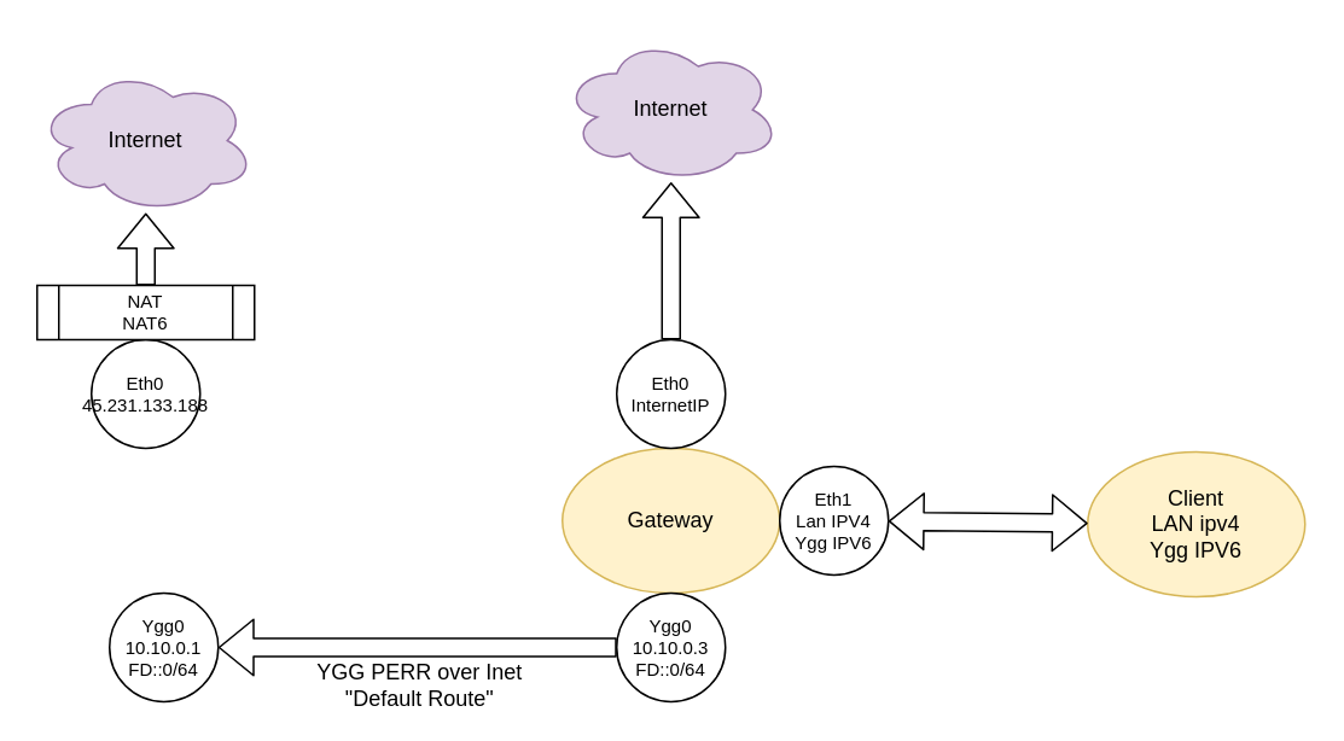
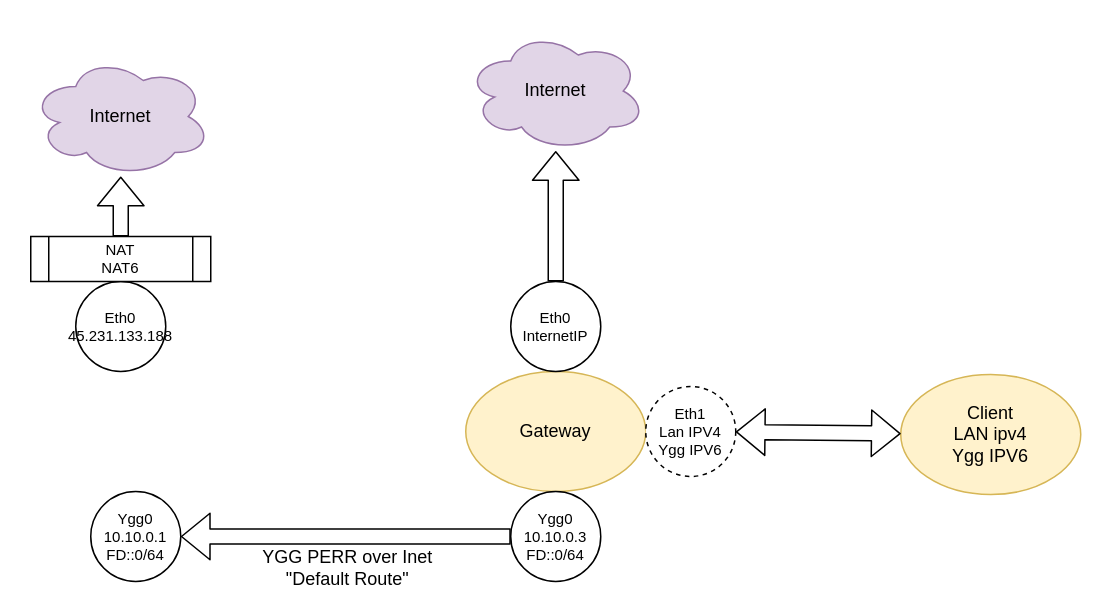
  <mxCell id="0" />
  <mxCell id="1" parent="0" />
  <mxCell id="2" value="Gateway" style="ellipse;whiteSpace=wrap;html=1;fillColor=#fff2cc;strokeColor=#d6b656;" vertex="1" parent="1"><mxGeometry x="310" y="247" width="120" height="80" as="geometry" /></mxCell>
  <mxCell id="3" value="Internet" style="ellipse;shape=cloud;whiteSpace=wrap;html=1;fillColor=#e1d5e7;strokeColor=#9673a6;" vertex="1" parent="1"><mxGeometry x="20" y="37" width="120" height="80" as="geometry" /></mxCell>
  <mxCell id="4" value="Internet" style="ellipse;shape=cloud;whiteSpace=wrap;html=1;fillColor=#e1d5e7;strokeColor=#9673a6;" vertex="1" parent="1"><mxGeometry x="310" y="20" width="120" height="80" as="geometry" /></mxCell>
  <mxCell id="5" value="" style="shape=flexArrow;endArrow=classic;html=1;" edge="1" parent="1" source="8" target="4"><mxGeometry width="50" height="50" relative="1" as="geometry"><mxPoint x="440" y="157" as="sourcePoint" /><mxPoint x="490" y="107" as="targetPoint" /></mxGeometry></mxCell>
  <mxCell id="6" value="" style="shape=flexArrow;endArrow=classic;html=1;" edge="1" parent="1" source="16" target="3"><mxGeometry width="50" height="50" relative="1" as="geometry"><mxPoint x="78.361" y="137.055" as="sourcePoint" /><mxPoint x="69.828" y="36.938" as="targetPoint" /></mxGeometry></mxCell>
  <mxCell id="7" value="&lt;div style=&quot;font-size: 10px;&quot;&gt;Eth0&lt;/div&gt;&lt;div style=&quot;font-size: 10px;&quot;&gt;&lt;span class=&quot;mx_MTextBody mx_EventTile_content&quot; style=&quot;font-size: 10px;&quot;&gt;&lt;span class=&quot;mx_EventTile_body&quot; dir=&quot;auto&quot; style=&quot;font-size: 10px;&quot;&gt;45.231.133.188&lt;/span&gt;&lt;/span&gt;&lt;/div&gt;" style="ellipse;whiteSpace=wrap;html=1;aspect=fixed;fontSize=10;" vertex="1" parent="1"><mxGeometry x="50" y="187" width="60" height="60" as="geometry" /></mxCell>
  <mxCell id="8" value="&lt;div style=&quot;font-size: 10px;&quot;&gt;Eth0&lt;/div&gt;&lt;div style=&quot;font-size: 10px;&quot;&gt;InternetIP&lt;br style=&quot;font-size: 10px;&quot;&gt;&lt;/div&gt;" style="ellipse;whiteSpace=wrap;html=1;aspect=fixed;fontSize=10;" vertex="1" parent="1"><mxGeometry x="340" y="187" width="60" height="60" as="geometry" /></mxCell>
  <mxCell id="9" value="&lt;div style=&quot;font-size: 10px&quot;&gt;Ygg0&lt;/div&gt;&lt;div style=&quot;font-size: 10px&quot;&gt;&lt;font style=&quot;font-size: 10px&quot;&gt;10.10.0.1&lt;/font&gt;&lt;/div&gt;&lt;div style=&quot;font-size: 10px&quot;&gt;FD::0/64&lt;/div&gt;" style="ellipse;whiteSpace=wrap;html=1;aspect=fixed;fontSize=10;" vertex="1" parent="1"><mxGeometry x="60" y="327" width="60" height="60" as="geometry" /></mxCell>
  <mxCell id="10" value="&lt;div style=&quot;font-size: 10px&quot;&gt;&lt;font style=&quot;font-size: 10px&quot;&gt;Ygg0&lt;/font&gt;&lt;/div&gt;&lt;div style=&quot;font-size: 10px&quot;&gt;&lt;font style=&quot;font-size: 10px&quot;&gt;10.10.0.3&lt;br&gt;&lt;/font&gt;&lt;/div&gt;&lt;div style=&quot;font-size: 10px&quot;&gt;&lt;font style=&quot;font-size: 10px&quot;&gt;FD::0/64&lt;br style=&quot;font-size: 10px&quot;&gt;&lt;/font&gt;&lt;/div&gt;" style="ellipse;whiteSpace=wrap;html=1;aspect=fixed;fontSize=10;" vertex="1" parent="1"><mxGeometry x="340" y="327" width="60" height="60" as="geometry" /></mxCell>
  <mxCell id="11" value="" style="shape=flexArrow;endArrow=classic;html=1;" edge="1" parent="1" source="10" target="9"><mxGeometry width="50" height="50" relative="1" as="geometry"><mxPoint x="290" y="487" as="sourcePoint" /><mxPoint x="340" y="437" as="targetPoint" /></mxGeometry></mxCell>
  <mxCell id="12" value="&lt;div&gt;YGG PERR over Inet&lt;/div&gt;&lt;div&gt;&quot;Default Route&quot;&lt;br&gt;&lt;/div&gt;" style="text;html=1;resizable=0;points=[];align=center;verticalAlign=middle;labelBackgroundColor=#ffffff;" vertex="1" connectable="0" parent="11"><mxGeometry x="-0.409" y="3" relative="1" as="geometry"><mxPoint x="-45" y="17" as="offset" /></mxGeometry></mxCell>
  <mxCell id="13" value="&lt;div&gt;Client&lt;/div&gt;&lt;div&gt;LAN ipv4&lt;br&gt;&lt;/div&gt;&lt;div&gt;Ygg IPV6&lt;br&gt;&lt;/div&gt;" style="ellipse;whiteSpace=wrap;html=1;fillColor=#fff2cc;strokeColor=#d6b656;" vertex="1" parent="1"><mxGeometry x="600" y="249" width="120" height="80" as="geometry" /></mxCell>
- <mxCell id="14" value="&lt;div style=&quot;font-size: 10px;&quot;&gt;Eth1&lt;/div&gt;&lt;div style=&quot;font-size: 10px;&quot;&gt;Lan IPV4&lt;br style=&quot;font-size: 10px;&quot;&gt;&lt;/div&gt;&lt;div style=&quot;font-size: 10px;&quot;&gt;Ygg IPV6&lt;br style=&quot;font-size: 10px;&quot;&gt;&lt;/div&gt;" style="ellipse;whiteSpace=wrap;html=1;aspect=fixed;fontSize=10;" vertex="1" parent="1"><mxGeometry x="430" y="257" width="60" height="60" as="geometry" /></mxCell>
+ <mxCell id="14" value="&lt;div style=&quot;font-size: 10px;&quot;&gt;Eth1&lt;/div&gt;&lt;div style=&quot;font-size: 10px;&quot;&gt;Lan IPV4&lt;br style=&quot;font-size: 10px;&quot;&gt;&lt;/div&gt;&lt;div style=&quot;font-size: 10px;&quot;&gt;Ygg IPV6&lt;br style=&quot;font-size: 10px;&quot;&gt;&lt;/div&gt;" style="ellipse;whiteSpace=wrap;html=1;aspect=fixed;fontSize=10;dashed=1;" vertex="1" parent="1"><mxGeometry x="430" y="257" width="60" height="60" as="geometry" /></mxCell>
  <mxCell id="15" value="" style="shape=flexArrow;endArrow=classic;startArrow=classic;html=1;" edge="1" parent="1" source="14" target="13"><mxGeometry width="50" height="50" relative="1" as="geometry"><mxPoint x="490" y="377" as="sourcePoint" /><mxPoint x="540" y="327" as="targetPoint" /></mxGeometry></mxCell>
  <mxCell id="16" value="&lt;div&gt;NAT&lt;/div&gt;&lt;div&gt;NAT6&lt;br&gt;&lt;/div&gt;" style="shape=process;whiteSpace=wrap;html=1;backgroundOutline=1;fontSize=10;" vertex="1" parent="1"><mxGeometry x="20" y="157" width="120" height="30" as="geometry" /></mxCell>
  <mxCell id="17" value="" style="shape=flexArrow;endArrow=classic;html=1;" edge="1" parent="1" source="7" target="16"><mxGeometry width="50" height="50" relative="1" as="geometry"><mxPoint x="80" y="187" as="sourcePoint" /><mxPoint x="80" y="117" as="targetPoint" /></mxGeometry></mxCell>
